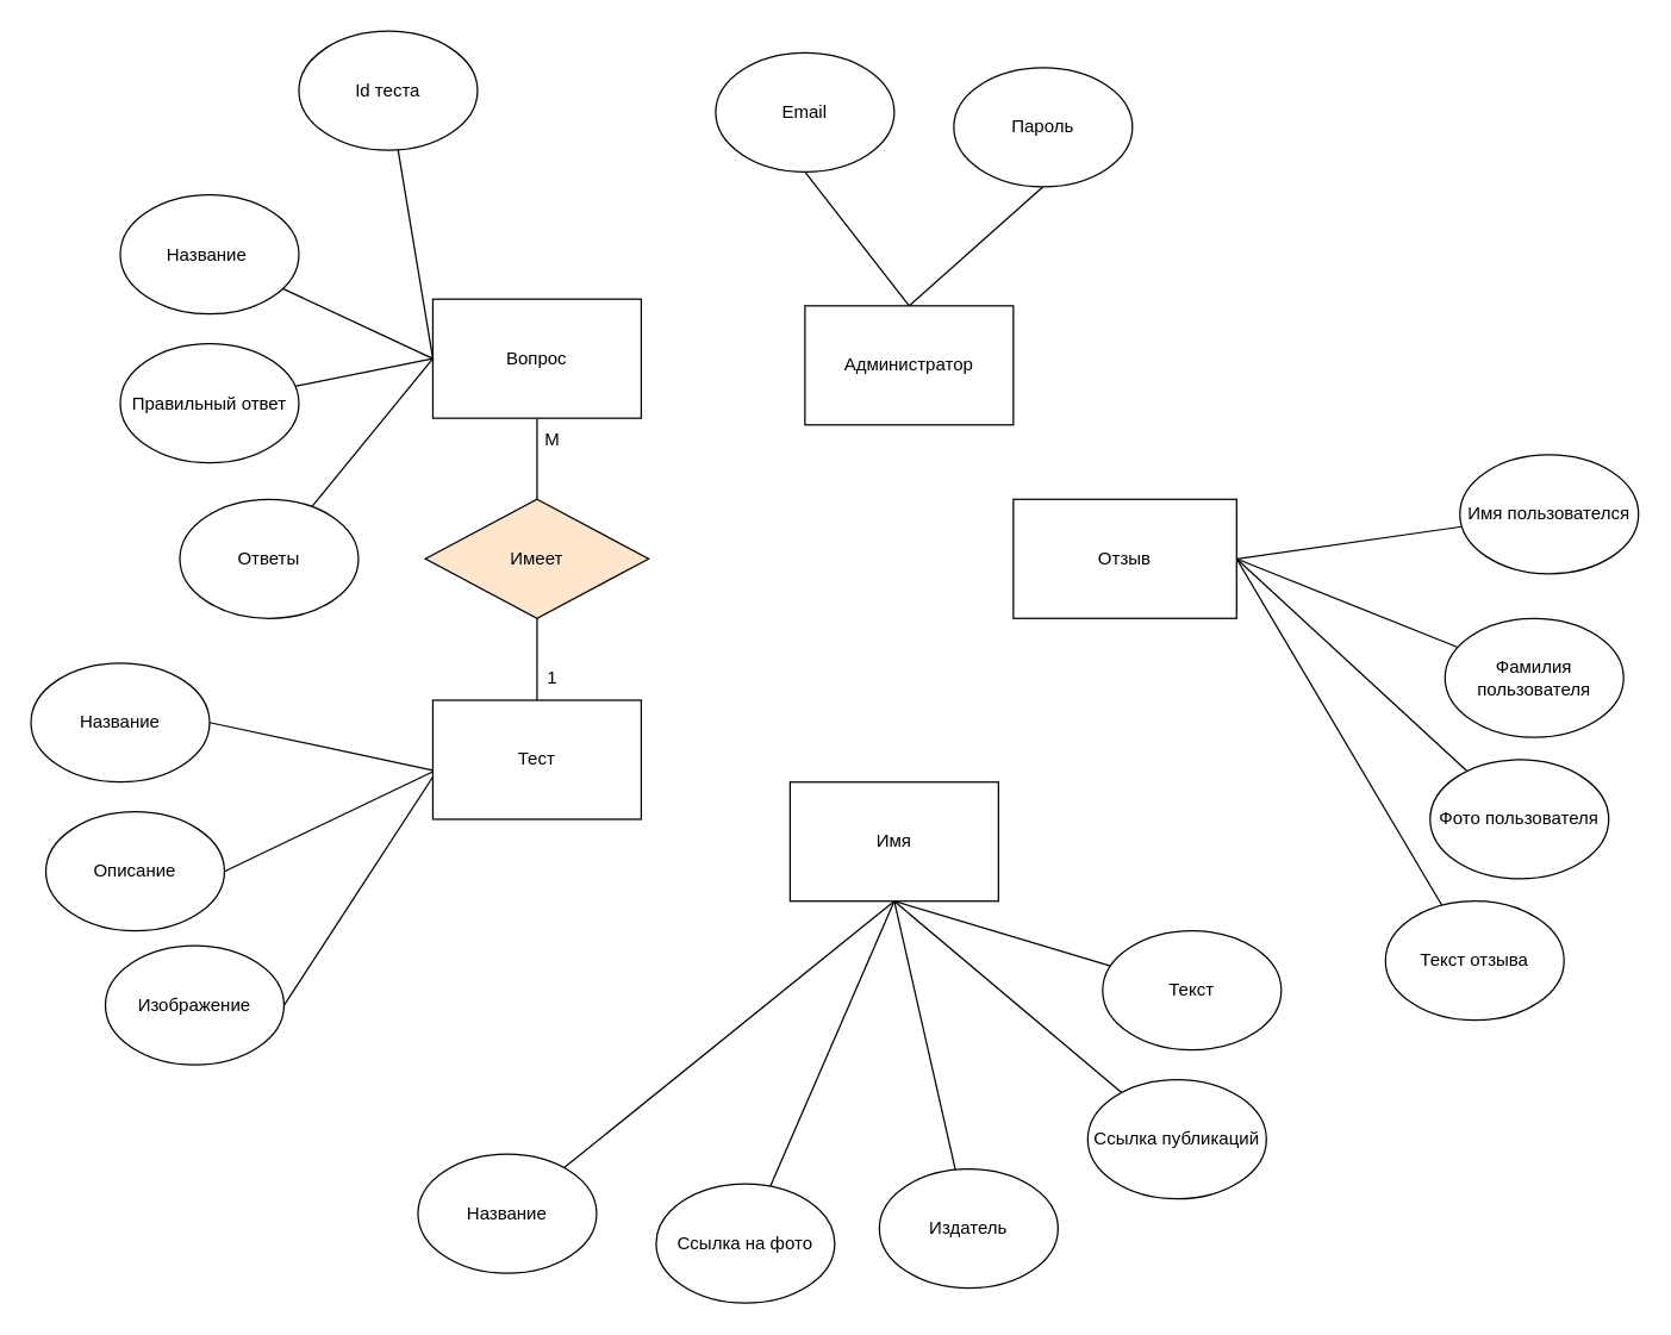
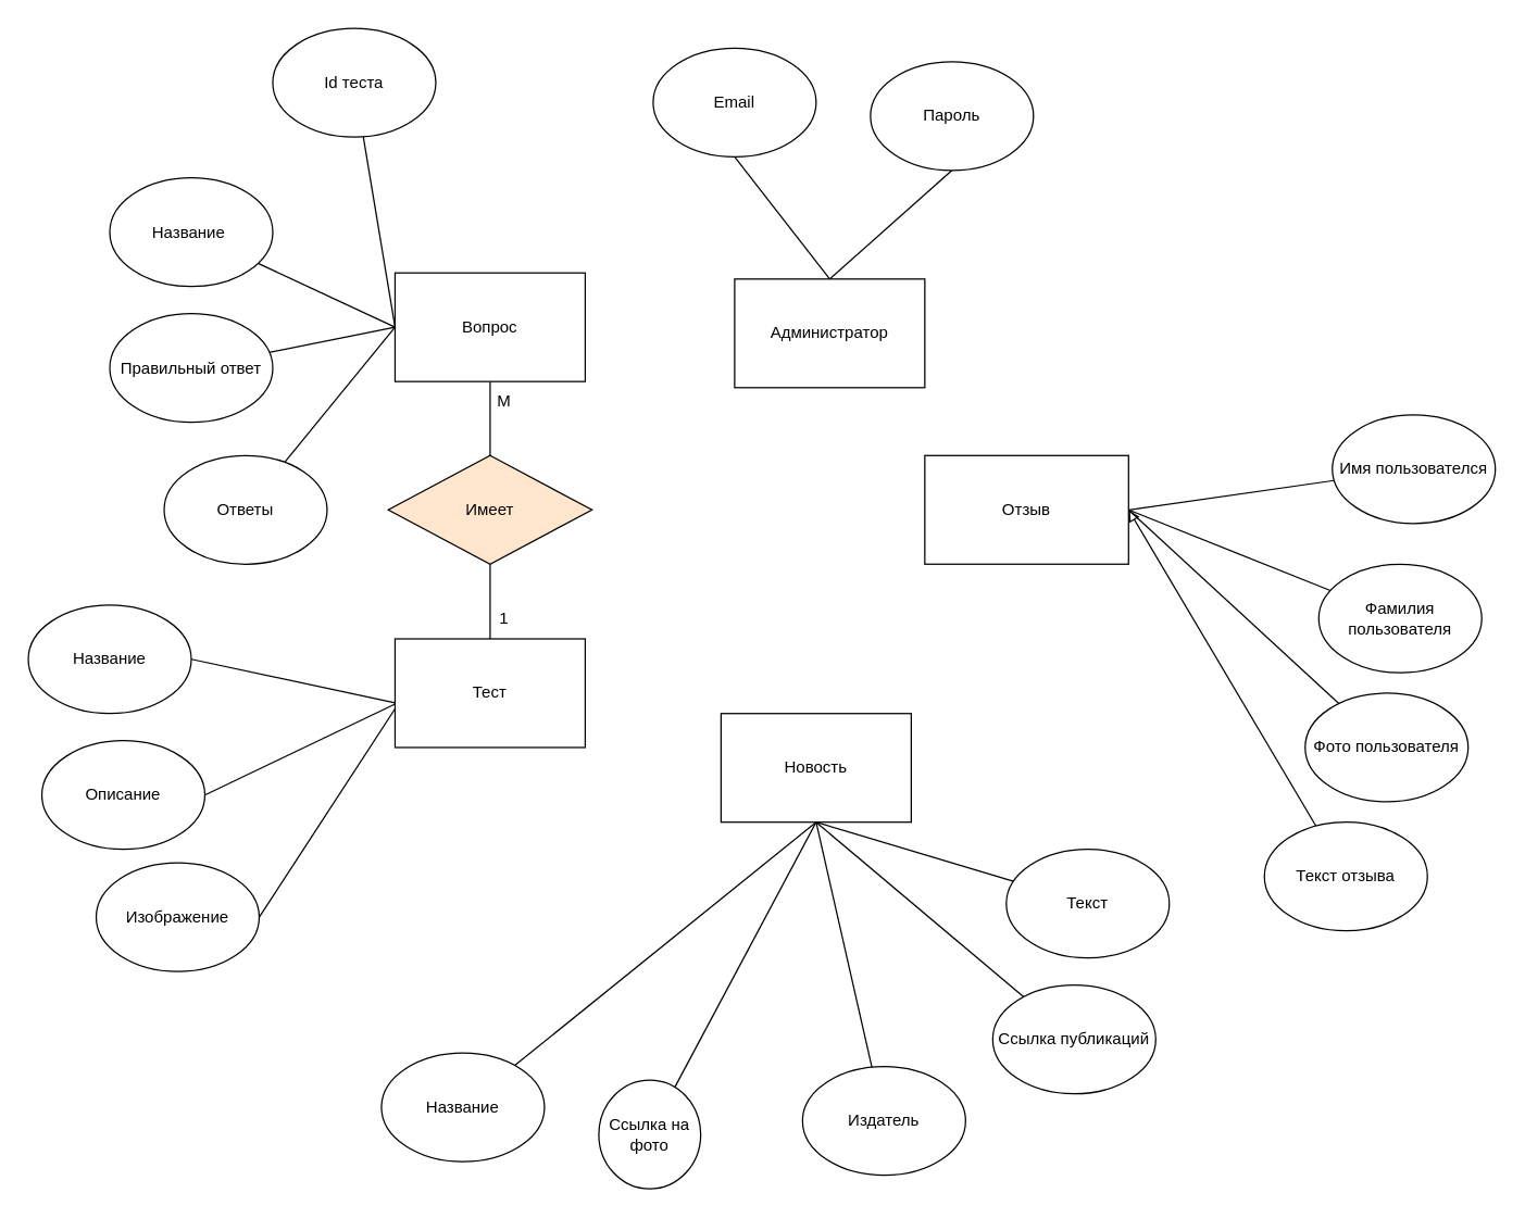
  <mxCell id="0" />
  <mxCell id="1" parent="0" />
  <mxCell id="2" style="edgeStyle=orthogonalEdgeStyle;rounded=0;orthogonalLoop=1;jettySize=auto;html=1;entryX=0.5;entryY=0;entryDx=0;entryDy=0;" parent="1" edge="1"><mxGeometry relative="1" as="geometry"><mxPoint x="870" y="425" as="sourcePoint" /></mxGeometry></mxCell>
  <mxCell id="3" style="edgeStyle=orthogonalEdgeStyle;rounded=0;orthogonalLoop=1;jettySize=auto;html=1;entryX=0.529;entryY=0.018;entryDx=0;entryDy=0;entryPerimeter=0;" parent="1" edge="1"><mxGeometry relative="1" as="geometry"><mxPoint x="1050" y="65" as="sourcePoint" /></mxGeometry></mxCell>
  <mxCell id="4" style="edgeStyle=orthogonalEdgeStyle;rounded=0;orthogonalLoop=1;jettySize=auto;html=1;entryX=0.5;entryY=0;entryDx=0;entryDy=0;" parent="1" edge="1"><mxGeometry relative="1" as="geometry"><mxPoint x="640" y="165" as="sourcePoint" /></mxGeometry></mxCell>
  <mxCell id="5" value="Отзыв" style="rounded=0;whiteSpace=wrap;html=1;" parent="1" vertex="1"><mxGeometry x="680" y="335" width="150" height="80" as="geometry" /></mxCell>
  <mxCell id="6" style="edgeStyle=none;rounded=0;orthogonalLoop=1;jettySize=auto;html=1;entryX=1;entryY=0.5;entryDx=0;entryDy=0;strokeColor=default;endArrow=none;endFill=0;" parent="1" source="7" target="5" edge="1"><mxGeometry relative="1" as="geometry" /></mxCell>
  <mxCell id="7" value="Имя пользователся" style="ellipse;whiteSpace=wrap;html=1;" parent="1" vertex="1"><mxGeometry x="980" y="305" width="120" height="80" as="geometry" /></mxCell>
  <mxCell id="8" style="edgeStyle=none;rounded=0;orthogonalLoop=1;jettySize=auto;html=1;entryX=1;entryY=0.5;entryDx=0;entryDy=0;strokeColor=default;endArrow=none;endFill=0;" parent="1" source="9" target="5" edge="1"><mxGeometry relative="1" as="geometry" /></mxCell>
  <mxCell id="9" value="Фамилия пользователя" style="ellipse;whiteSpace=wrap;html=1;" parent="1" vertex="1"><mxGeometry x="970" y="415" width="120" height="80" as="geometry" /></mxCell>
  <mxCell id="10" style="edgeStyle=none;rounded=0;orthogonalLoop=1;jettySize=auto;html=1;entryX=1;entryY=0.5;entryDx=0;entryDy=0;strokeColor=default;endArrow=none;endFill=0;" parent="1" source="11" target="5" edge="1"><mxGeometry relative="1" as="geometry" /></mxCell>
  <mxCell id="11" value="Фото пользователя" style="ellipse;whiteSpace=wrap;html=1;" parent="1" vertex="1"><mxGeometry x="960" y="510" width="120" height="80" as="geometry" /></mxCell>
- <mxCell id="12" style="edgeStyle=none;rounded=0;orthogonalLoop=1;jettySize=auto;html=1;entryX=1;entryY=0.5;entryDx=0;entryDy=0;strokeColor=default;endArrow=none;endFill=0;" parent="1" source="13" target="5" edge="1"><mxGeometry relative="1" as="geometry" /></mxCell>
+ <mxCell id="12" style="edgeStyle=none;rounded=0;orthogonalLoop=1;jettySize=auto;html=1;entryX=1;entryY=0.5;entryDx=0;entryDy=0;strokeColor=default;endArrow=block;endFill=0;" parent="1" source="13" target="5" edge="1"><mxGeometry relative="1" as="geometry" /></mxCell>
  <mxCell id="13" value="Текст отзыва" style="ellipse;whiteSpace=wrap;html=1;" parent="1" vertex="1"><mxGeometry x="930" y="605" width="120" height="80" as="geometry" /></mxCell>
  <mxCell id="14" style="edgeStyle=orthogonalEdgeStyle;rounded=0;orthogonalLoop=1;jettySize=auto;html=1;entryX=0.5;entryY=0;entryDx=0;entryDy=0;endArrow=none;endFill=0;" edge="1" parent="1" source="15" target="48"><mxGeometry relative="1" as="geometry" /></mxCell>
  <mxCell id="15" value="Вопрос" style="rounded=0;whiteSpace=wrap;html=1;" parent="1" vertex="1"><mxGeometry x="290" y="200.5" width="140" height="80" as="geometry" /></mxCell>
  <mxCell id="16" style="edgeStyle=none;rounded=0;orthogonalLoop=1;jettySize=auto;html=1;entryX=0;entryY=0.5;entryDx=0;entryDy=0;strokeColor=default;endArrow=none;endFill=0;" parent="1" source="17" target="15" edge="1"><mxGeometry relative="1" as="geometry" /></mxCell>
  <mxCell id="17" value="Id теста" style="ellipse;whiteSpace=wrap;html=1;" parent="1" vertex="1"><mxGeometry x="200" y="20.5" width="120" height="80" as="geometry" /></mxCell>
  <mxCell id="18" style="edgeStyle=none;rounded=0;orthogonalLoop=1;jettySize=auto;html=1;entryX=0;entryY=0.5;entryDx=0;entryDy=0;strokeColor=default;endArrow=none;endFill=0;" parent="1" source="19" target="15" edge="1"><mxGeometry relative="1" as="geometry" /></mxCell>
  <mxCell id="19" value="Название&amp;nbsp;" style="ellipse;whiteSpace=wrap;html=1;" parent="1" vertex="1"><mxGeometry x="80" y="130.5" width="120" height="80" as="geometry" /></mxCell>
  <mxCell id="20" style="edgeStyle=none;rounded=0;orthogonalLoop=1;jettySize=auto;html=1;entryX=0;entryY=0.5;entryDx=0;entryDy=0;strokeColor=default;endArrow=none;endFill=0;" parent="1" source="21" target="15" edge="1"><mxGeometry relative="1" as="geometry" /></mxCell>
  <mxCell id="21" value="Правильный ответ" style="ellipse;whiteSpace=wrap;html=1;" parent="1" vertex="1"><mxGeometry x="80" y="230.5" width="120" height="80" as="geometry" /></mxCell>
  <mxCell id="22" style="edgeStyle=none;rounded=0;orthogonalLoop=1;jettySize=auto;html=1;entryX=0;entryY=0.5;entryDx=0;entryDy=0;strokeColor=default;endArrow=none;endFill=0;" parent="1" source="23" target="15" edge="1"><mxGeometry relative="1" as="geometry" /></mxCell>
  <mxCell id="23" value="Ответы" style="ellipse;whiteSpace=wrap;html=1;" parent="1" vertex="1"><mxGeometry x="120" y="335" width="120" height="80" as="geometry" /></mxCell>
- <mxCell id="24" value="Имя" style="rounded=0;whiteSpace=wrap;html=1;" parent="1" vertex="1"><mxGeometry x="530" y="525" width="140" height="80" as="geometry" /></mxCell>
+ <mxCell id="24" value="Новость" style="rounded=0;whiteSpace=wrap;html=1;" parent="1" vertex="1"><mxGeometry x="530" y="525" width="140" height="80" as="geometry" /></mxCell>
  <mxCell id="25" style="edgeStyle=none;rounded=0;orthogonalLoop=1;jettySize=auto;html=1;entryX=0.5;entryY=1;entryDx=0;entryDy=0;strokeColor=default;endArrow=none;endFill=0;" parent="1" source="26" target="24" edge="1"><mxGeometry relative="1" as="geometry" /></mxCell>
  <mxCell id="26" value="Название" style="ellipse;whiteSpace=wrap;html=1;" parent="1" vertex="1"><mxGeometry x="280" y="775" width="120" height="80" as="geometry" /></mxCell>
  <mxCell id="27" style="edgeStyle=none;rounded=0;orthogonalLoop=1;jettySize=auto;html=1;strokeColor=default;endArrow=none;endFill=0;" parent="1" source="28" edge="1"><mxGeometry relative="1" as="geometry"><mxPoint x="600" y="605" as="targetPoint" /></mxGeometry></mxCell>
- <mxCell id="28" value="Ссылка на фото" style="ellipse;whiteSpace=wrap;html=1;" parent="1" vertex="1"><mxGeometry x="440" y="795" width="120" height="80" as="geometry" /></mxCell>
+ <mxCell id="28" value="Ссылка на фото" style="ellipse;whiteSpace=wrap;html=1;" parent="1" vertex="1"><mxGeometry x="440" y="795" width="75" height="80" as="geometry" /></mxCell>
  <mxCell id="29" style="edgeStyle=none;rounded=0;orthogonalLoop=1;jettySize=auto;html=1;strokeColor=default;endArrow=none;endFill=0;" parent="1" source="30" edge="1"><mxGeometry relative="1" as="geometry"><mxPoint x="600" y="605" as="targetPoint" /></mxGeometry></mxCell>
  <mxCell id="30" value="Издатель" style="ellipse;whiteSpace=wrap;html=1;" parent="1" vertex="1"><mxGeometry x="590" y="785" width="120" height="80" as="geometry" /></mxCell>
  <mxCell id="31" style="edgeStyle=none;rounded=0;orthogonalLoop=1;jettySize=auto;html=1;strokeColor=default;endArrow=none;endFill=0;" parent="1" source="32" edge="1"><mxGeometry relative="1" as="geometry"><mxPoint x="600" y="605" as="targetPoint" /></mxGeometry></mxCell>
  <mxCell id="32" value="Ссылка публикаций" style="ellipse;whiteSpace=wrap;html=1;" parent="1" vertex="1"><mxGeometry x="730" y="725" width="120" height="80" as="geometry" /></mxCell>
  <mxCell id="33" style="edgeStyle=none;rounded=0;orthogonalLoop=1;jettySize=auto;html=1;entryX=0.5;entryY=1;entryDx=0;entryDy=0;strokeColor=default;endArrow=none;endFill=0;" parent="1" source="34" target="24" edge="1"><mxGeometry relative="1" as="geometry" /></mxCell>
  <mxCell id="34" value="Текст" style="ellipse;whiteSpace=wrap;html=1;" parent="1" vertex="1"><mxGeometry x="740" y="625" width="120" height="80" as="geometry" /></mxCell>
  <mxCell id="35" style="rounded=0;orthogonalLoop=1;jettySize=auto;html=1;entryX=0.5;entryY=1;entryDx=0;entryDy=0;endArrow=none;endFill=0;" edge="1" parent="1" source="37" target="39"><mxGeometry relative="1" as="geometry"><Array as="points"><mxPoint x="610" y="205" /></Array></mxGeometry></mxCell>
  <mxCell id="36" style="rounded=0;orthogonalLoop=1;jettySize=auto;html=1;entryX=0.5;entryY=1;entryDx=0;entryDy=0;endArrow=none;endFill=0;" edge="1" parent="1" source="37" target="38"><mxGeometry relative="1" as="geometry"><Array as="points"><mxPoint x="610" y="205" /></Array></mxGeometry></mxCell>
  <mxCell id="37" value="Администратор" style="rounded=0;whiteSpace=wrap;html=1;" vertex="1" parent="1"><mxGeometry x="540" y="205" width="140" height="80" as="geometry" /></mxCell>
  <mxCell id="38" value="Email" style="ellipse;whiteSpace=wrap;html=1;" vertex="1" parent="1"><mxGeometry x="480" y="35" width="120" height="80" as="geometry" /></mxCell>
  <mxCell id="39" value="Пароль" style="ellipse;whiteSpace=wrap;html=1;" vertex="1" parent="1"><mxGeometry x="640" y="45" width="120" height="80" as="geometry" /></mxCell>
  <mxCell id="40" style="rounded=0;orthogonalLoop=1;jettySize=auto;html=1;entryX=1;entryY=0.5;entryDx=0;entryDy=0;endArrow=none;endFill=0;exitX=0;exitY=0.588;exitDx=0;exitDy=0;exitPerimeter=0;" edge="1" parent="1" source="43" target="44"><mxGeometry relative="1" as="geometry" /></mxCell>
  <mxCell id="41" style="rounded=0;orthogonalLoop=1;jettySize=auto;html=1;entryX=1;entryY=0.5;entryDx=0;entryDy=0;endArrow=none;endFill=0;exitX=0;exitY=0.6;exitDx=0;exitDy=0;exitPerimeter=0;" edge="1" parent="1" source="43" target="45"><mxGeometry relative="1" as="geometry" /></mxCell>
  <mxCell id="42" style="rounded=0;orthogonalLoop=1;jettySize=auto;html=1;entryX=1;entryY=0.5;entryDx=0;entryDy=0;endArrow=none;endFill=0;exitX=0.007;exitY=0.625;exitDx=0;exitDy=0;exitPerimeter=0;" edge="1" parent="1" source="43" target="46"><mxGeometry relative="1" as="geometry" /></mxCell>
  <mxCell id="43" value="Тест" style="rounded=0;whiteSpace=wrap;html=1;" vertex="1" parent="1"><mxGeometry x="290" y="470" width="140" height="80" as="geometry" /></mxCell>
  <mxCell id="44" value="Название" style="ellipse;whiteSpace=wrap;html=1;" vertex="1" parent="1"><mxGeometry x="20" y="445" width="120" height="80" as="geometry" /></mxCell>
  <mxCell id="45" value="Описание" style="ellipse;whiteSpace=wrap;html=1;" vertex="1" parent="1"><mxGeometry x="30" y="545" width="120" height="80" as="geometry" /></mxCell>
  <mxCell id="46" value="Изображение" style="ellipse;whiteSpace=wrap;html=1;" vertex="1" parent="1"><mxGeometry x="70" y="635" width="120" height="80" as="geometry" /></mxCell>
  <mxCell id="47" style="edgeStyle=orthogonalEdgeStyle;rounded=0;orthogonalLoop=1;jettySize=auto;html=1;entryX=0.5;entryY=0;entryDx=0;entryDy=0;endArrow=none;endFill=0;" edge="1" parent="1" source="48" target="43"><mxGeometry relative="1" as="geometry" /></mxCell>
  <mxCell id="48" value="Имеет" style="rhombus;whiteSpace=wrap;html=1;fillColor=#ffe6cc;" vertex="1" parent="1"><mxGeometry x="285" y="335" width="150" height="80" as="geometry" /></mxCell>
  <mxCell id="49" value="1" style="text;html=1;align=center;verticalAlign=middle;resizable=0;points=[];autosize=1;strokeColor=none;fillColor=none;" vertex="1" parent="1"><mxGeometry x="355" y="440" width="30" height="30" as="geometry" /></mxCell>
  <mxCell id="50" value="М" style="text;html=1;align=center;verticalAlign=middle;resizable=0;points=[];autosize=1;strokeColor=none;fillColor=none;" vertex="1" parent="1"><mxGeometry x="355" y="280" width="30" height="30" as="geometry" /></mxCell>
